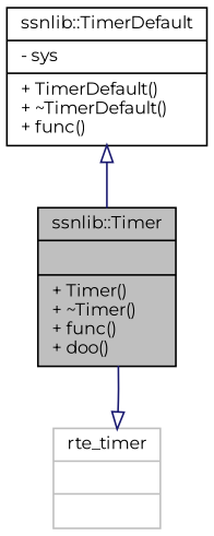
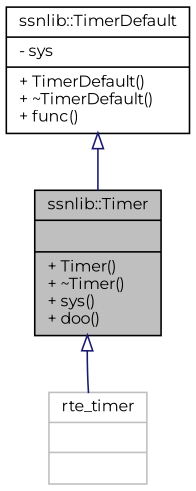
  digraph {
    fontname=Montserrat
    node [color=black fillcolor=white fontname=Montserrat fontsize=10 shape=record style=filled]
    edge [arrowtail=onormal color=midnightblue dir=back fontname=Montserrat fontsize=10 labelfontname=Helvetica labelfontsize=10 style=solid]
-   n1 [fillcolor=grey75 fontcolor=black height=0.2 label="{ssnlib::Timer\n||+ Timer()\l+ ~Timer()\l+ func()\l+ doo()\l}" width=0.4]
+   n1 [fillcolor=grey75 fontcolor=black height=0.2 label="{ssnlib::Timer\n||+ Timer()\l+ ~Timer()\l+ sys()\l+ doo()\l}" width=0.4]
    n2 [height=0.2 label="{ssnlib::TimerDefault\n|- sys\l|+ TimerDefault()\l+ ~TimerDefault()\l+ func()\l}" width=0.4]
    n3 [color=grey75 height=0.2 label="{rte_timer\n||}" width=0.4]
    n2 -> n1
-   n3 -> n1
+   n1 -> n3
  }
